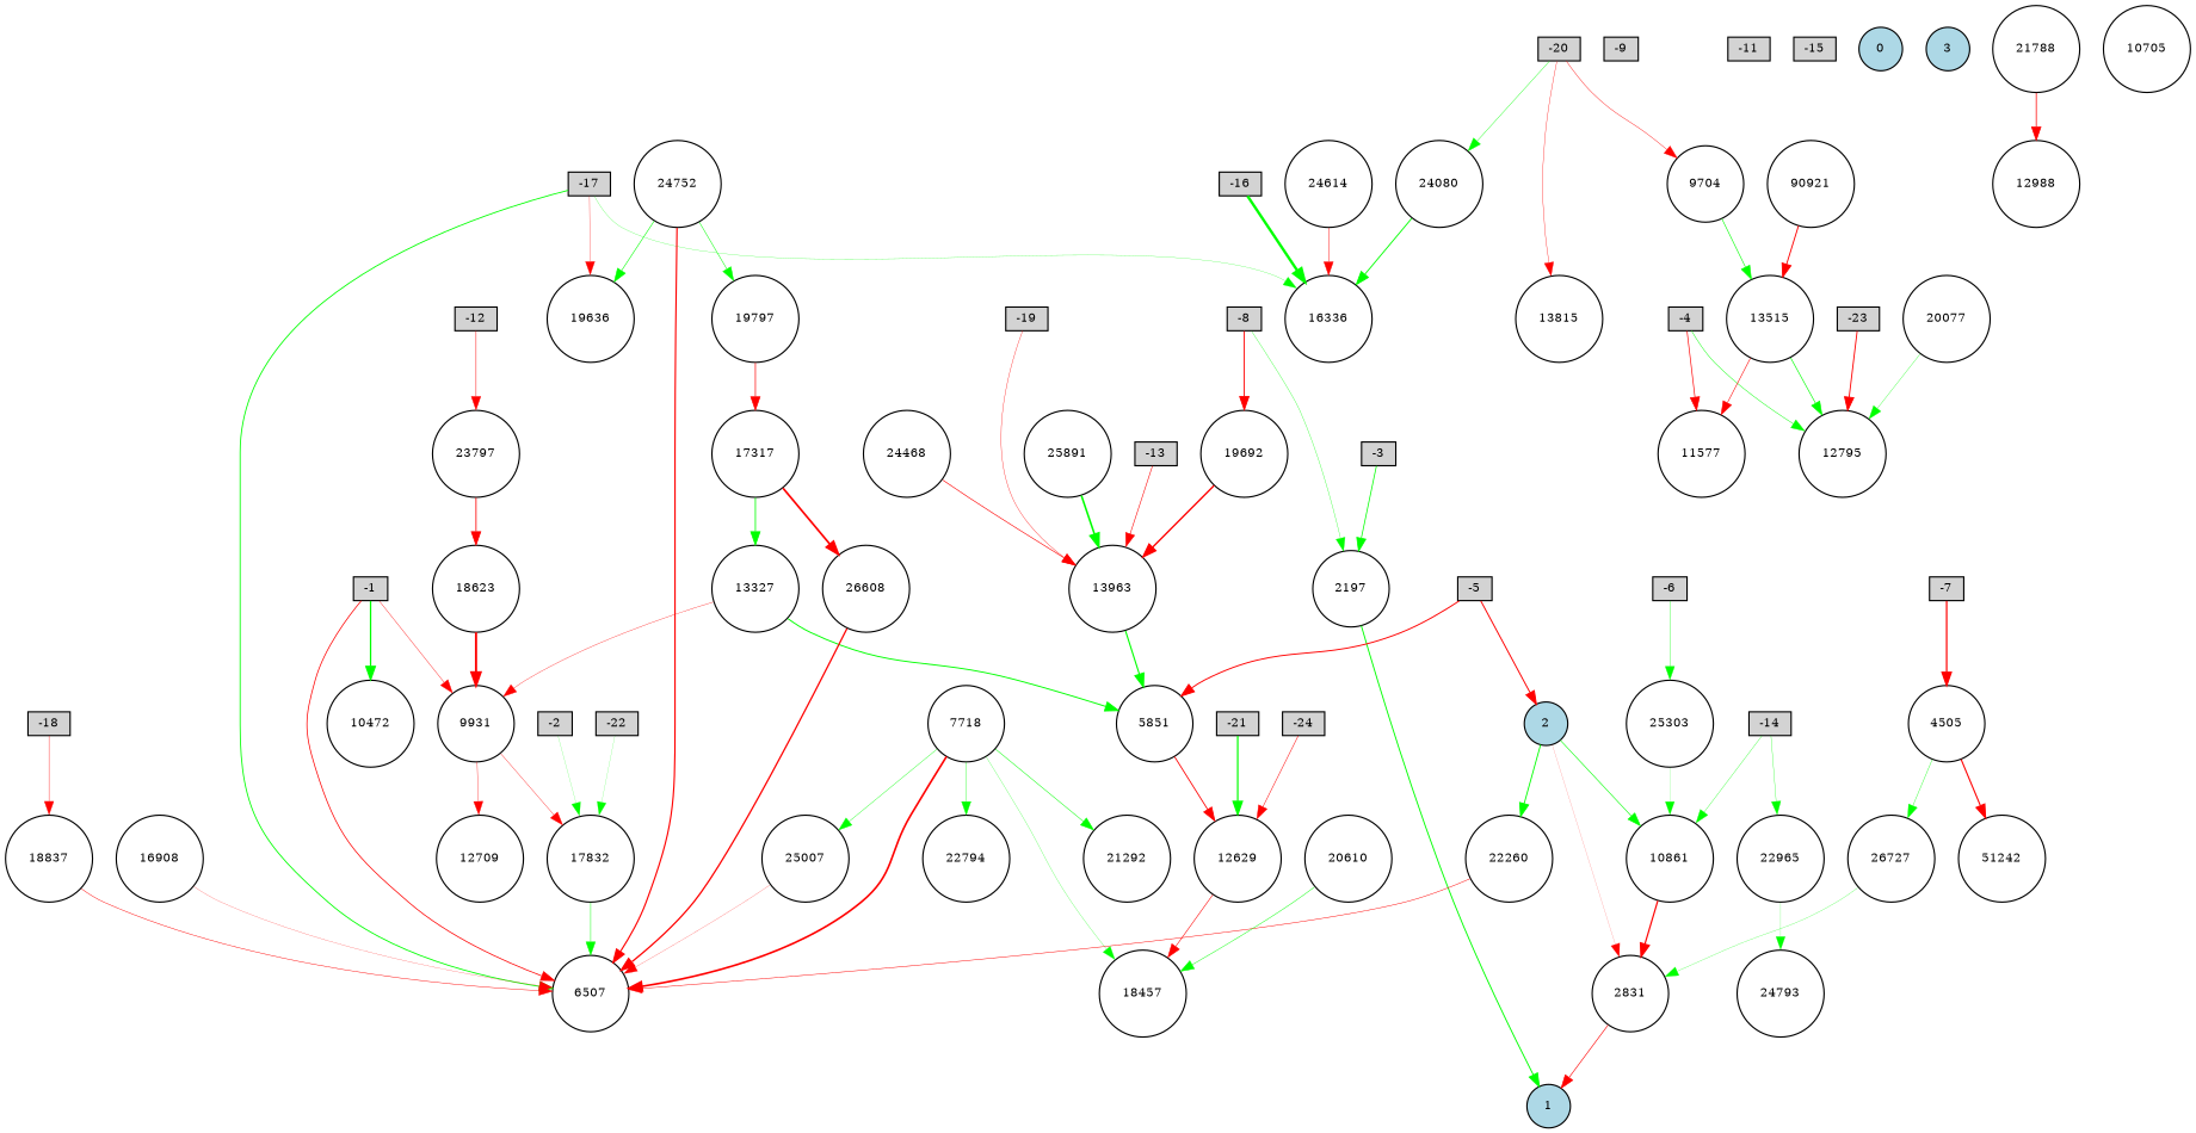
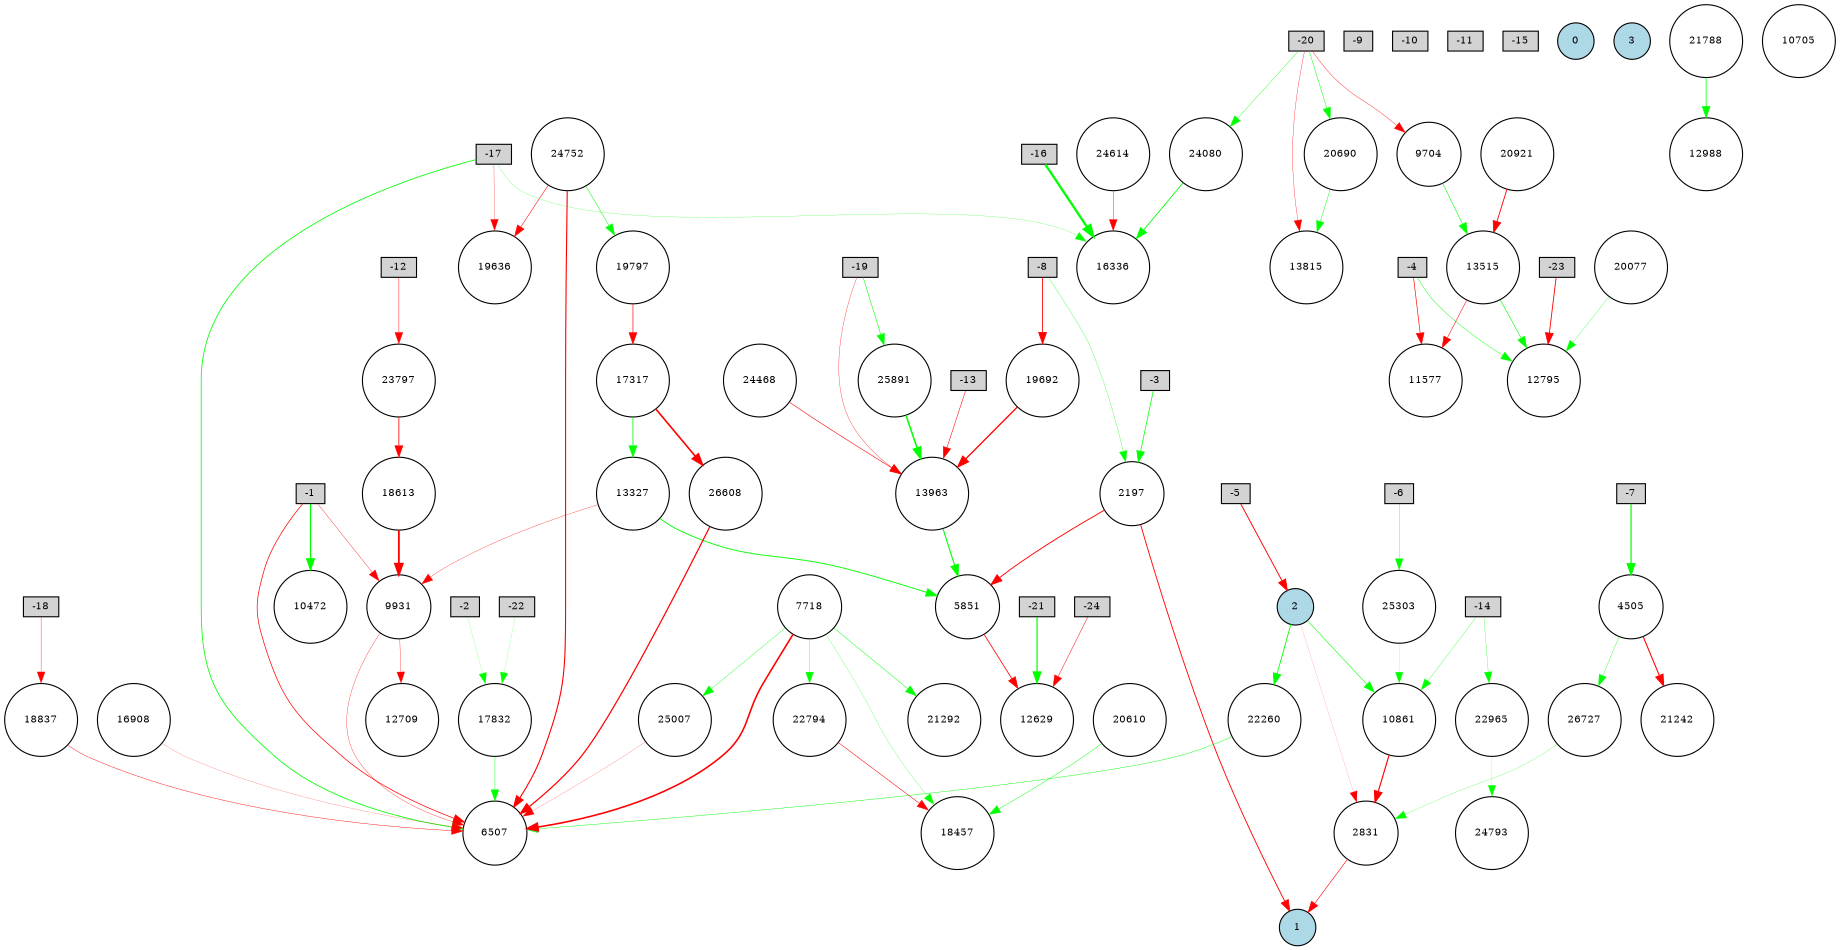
  digraph {
    node [fillcolor=white fontsize=9 shape=circle style=filled]
    edge [color=red style=solid]
    -1 [fillcolor=lightgray height=0.2 shape=box width=0.2]
    9931 [height=0.2 width=0.2]
    10472 [height=0.2 width=0.2]
    6507 [height=0.2 width=0.2]
    12709 [height=0.2 width=0.2]
    -2 [fillcolor=lightgray height=0.2 shape=box width=0.2]
    17832 [height=0.2 width=0.2]
    -3 [fillcolor=lightgray height=0.2 shape=box width=0.2]
    2197 [height=0.2 width=0.2]
    1 [fillcolor=lightblue height=0.2 width=0.2]
    -4 [fillcolor=lightgray height=0.2 shape=box width=0.2]
    11577 [height=0.2 width=0.2]
    12795 [height=0.2 width=0.2]
    -5 [fillcolor=lightgray height=0.2 shape=box width=0.2]
    2 [fillcolor=lightblue height=0.2 width=0.2]
    5851 [height=0.2 width=0.2]
    10861 [height=0.2 width=0.2]
    2831 [height=0.2 width=0.2]
    22260 [height=0.2 width=0.2]
    12629 [height=0.2 width=0.2]
    -6 [fillcolor=lightgray height=0.2 shape=box width=0.2]
    25303 [height=0.2 width=0.2]
    -7 [fillcolor=lightgray height=0.2 shape=box width=0.2]
    4505 [height=0.2 width=0.2]
    26727 [height=0.2 width=0.2]
-   21242 [height=0.2 width=0.2 label=51242]
+   21242 [height=0.2 width=0.2]
    -8 [fillcolor=lightgray height=0.2 shape=box width=0.2]
    19692 [height=0.2 width=0.2]
    13963 [height=0.2 width=0.2]
    -9 [fillcolor=lightgray height=0.2 shape=box width=0.2]
+   -10 [fillcolor=lightgray height=0.2 shape=box width=0.2]
    -11 [fillcolor=lightgray height=0.2 shape=box width=0.2]
    -12 [fillcolor=lightgray height=0.2 shape=box width=0.2]
    23797 [height=0.2 width=0.2]
-   18613 [height=0.2 width=0.2 label=18623]
+   18613 [height=0.2 width=0.2]
    -13 [fillcolor=lightgray height=0.2 shape=box width=0.2]
    -14 [fillcolor=lightgray height=0.2 shape=box width=0.2]
    22965 [height=0.2 width=0.2]
    24793 [height=0.2 width=0.2]
    -15 [fillcolor=lightgray height=0.2 shape=box width=0.2]
    -16 [fillcolor=lightgray height=0.2 shape=box width=0.2]
    16336 [height=0.2 width=0.2]
    -17 [fillcolor=lightgray height=0.2 shape=box width=0.2]
    19636 [height=0.2 width=0.2]
    -18 [fillcolor=lightgray height=0.2 shape=box width=0.2]
    18837 [height=0.2 width=0.2]
    -19 [fillcolor=lightgray height=0.2 shape=box width=0.2]
    25891 [height=0.2 width=0.2]
    -20 [fillcolor=lightgray height=0.2 shape=box width=0.2]
    24080 [height=0.2 width=0.2]
+   20690 [height=0.2 width=0.2]
    9704 [height=0.2 width=0.2]
    13815 [height=0.2 width=0.2]
    13515 [height=0.2 width=0.2]
    -21 [fillcolor=lightgray height=0.2 shape=box width=0.2]
    -22 [fillcolor=lightgray height=0.2 shape=box width=0.2]
    -23 [fillcolor=lightgray height=0.2 shape=box width=0.2]
    -24 [fillcolor=lightgray height=0.2 shape=box width=0.2]
    0 [fillcolor=lightblue height=0.2 width=0.2]
    3 [fillcolor=lightblue height=0.2 width=0.2]
    20610 [height=0.2 width=0.2]
    18457 [height=0.2 width=0.2]
    22794 [height=0.2 width=0.2]
    16908 [height=0.2 width=0.2]
    13327 [height=0.2 width=0.2]
    24468 [height=0.2 width=0.2]
    21788 [height=0.2 width=0.2]
    12988 [height=0.2 width=0.2]
    n69 [height=0.2 label=24752 width=0.2]
    19797 [height=0.2 width=0.2]
    17317 [height=0.2 width=0.2]
    7718 [height=0.2 width=0.2]
    21292 [height=0.2 width=0.2]
    25007 [height=0.2 width=0.2]
    26608 [height=0.2 width=0.2]
    24614 [height=0.2 width=0.2]
-   20921 [height=0.2 width=0.2 label=90921]
+   20921 [height=0.2 width=0.2]
    10705 [height=0.2 width=0.2]
    20077 [height=0.2 width=0.2]
    -1 -> 9931 [penwidth=0.3223763467980357]
    -1 -> 10472 [color=green penwidth=1.1036067871466129]
    -1 -> 6507 [penwidth=0.6485879285830982]
-   9931 -> 17832 [penwidth=0.29426964547437684]
+   9931 -> 6507 [penwidth=0.29426964547437684]
    9931 -> 12709 [penwidth=0.28941737258860456]
    -2 -> 17832 [color=green penwidth=0.14601808279815762]
    17832 -> 6507 [color=green penwidth=0.3964095341684606]
    -3 -> 2197 [color=green penwidth=0.6590286472954817]
-   2197 -> 1 [color=green penwidth=0.8134670899763103]
+   2197 -> 1 [penwidth=0.8134670899763103]
    -4 -> 11577 [penwidth=0.5868023248503551]
    -4 -> 12795 [color=green penwidth=0.3918093265799589]
    -5 -> 2 [penwidth=0.8523178640636774]
-   -5 -> 5851 [penwidth=0.8341819108374852]
+   2197 -> 5851 [penwidth=0.8341819108374852]
    2 -> 10861 [color=green penwidth=0.5174626721897149]
    2 -> 2831 [penwidth=0.11314846307201519]
    2 -> 22260 [color=green penwidth=0.7689903374433148]
    5851 -> 12629 [penwidth=0.7355148333900017]
    10861 -> 2831 [penwidth=1.0418125335224746]
    2831 -> 1 [penwidth=0.5313783966436271]
-   22260 -> 6507 [penwidth=0.405835288049717]
+   22260 -> 6507 [color=green penwidth=0.405835288049717]
    -6 -> 25303 [color=green penwidth=0.29712889788658337]
    25303 -> 10861 [color=green penwidth=0.13453741848391837]
-   -7 -> 4505 [penwidth=1.0905706400116617]
+   -7 -> 4505 [color=green penwidth=1.0905706400116617]
    4505 -> 26727 [color=green penwidth=0.3104026055393587]
    4505 -> 21242 [penwidth=0.9640764095323996]
    26727 -> 2831 [color=green penwidth=0.20789847980367981]
    -8 -> 2197 [color=green penwidth=0.2711469092718529]
    -8 -> 19692 [penwidth=0.7902119888335274]
    19692 -> 13963 [penwidth=1.2045397817774612]
    13963 -> 5851 [color=green penwidth=0.9831549155446057]
    -12 -> 23797 [penwidth=0.4069263782625113]
    23797 -> 18613 [penwidth=0.7209280982443912]
    18613 -> 9931 [penwidth=1.652593824490391]
    -13 -> 13963 [penwidth=0.4862452585086602]
    -14 -> 10861 [color=green penwidth=0.27506138961044446]
    -14 -> 22965 [color=green penwidth=0.26436242063178084]
    22965 -> 24793 [color=green penwidth=0.1624540398478178]
    -16 -> 16336 [color=green penwidth=2.0630985067497867]
    -17 -> 6507 [color=green penwidth=0.7436783032976908]
    -17 -> 16336 [color=green penwidth=0.19511908813246256]
    -17 -> 19636 [penwidth=0.24767799655966496]
    -18 -> 18837 [penwidth=0.31961880592049174]
    18837 -> 6507 [penwidth=0.3861566954830622]
    -19 -> 13963 [penwidth=0.29439557504263636]
+   -19 -> 25891 [color=green penwidth=0.49730917973758193]
    25891 -> 13963 [color=green penwidth=1.3883425938754155]
    -20 -> 24080 [color=green penwidth=0.3219010257686746]
+   -20 -> 20690 [color=green penwidth=0.43226176116053094]
    -20 -> 9704 [penwidth=0.3440482816694709]
    -20 -> 13815 [penwidth=0.3016035978668873]
    24080 -> 16336 [color=green penwidth=0.7771461478403331]
+   20690 -> 13815 [color=green penwidth=0.4070873363923584]
    9704 -> 13515 [color=green penwidth=0.5166695036255795]
    13515 -> 11577 [penwidth=0.479744023280283]
    13515 -> 12795 [color=green penwidth=0.5552598694869195]
    -21 -> 12629 [color=green penwidth=1.0797994942956002]
    -22 -> 17832 [color=green penwidth=0.13897835436066575]
    -23 -> 12795 [penwidth=0.7824270675114127]
    -24 -> 12629 [penwidth=0.4284775203492869]
    20610 -> 18457 [color=green penwidth=0.39593495180443494]
-   12629 -> 18457 [penwidth=0.4812304499364489]
+   22794 -> 18457 [penwidth=0.4812304499364489]
    16908 -> 6507 [penwidth=0.1693222906003473]
    13327 -> 9931 [penwidth=0.2776493624981007]
    13327 -> 5851 [color=green penwidth=0.8237676832508988]
    24468 -> 13963 [penwidth=0.5212701907098245]
-   21788 -> 12988 [penwidth=0.6585833480148877]
+   21788 -> 12988 [color=green penwidth=0.6585833480148877]
    n69 -> 6507 [penwidth=1.0022758061631294]
-   n69 -> 19636 [color=green penwidth=0.4921042515709979]
+   n69 -> 19636 [penwidth=0.4921042515709979]
    n69 -> 19797 [color=green penwidth=0.4309118873293819]
    19797 -> 17317 [penwidth=0.5979073103527067]
    17317 -> 13327 [color=green penwidth=0.7122800714373624]
    17317 -> 26608 [penwidth=1.478609743855764]
    7718 -> 6507 [penwidth=1.4378299959789222]
    7718 -> 18457 [color=green penwidth=0.20785914118767895]
    7718 -> 22794 [color=green penwidth=0.3061455136910516]
    7718 -> 21292 [color=green penwidth=0.42622632201104604]
    7718 -> 25007 [color=green penwidth=0.32236342519017636]
    25007 -> 6507 [penwidth=0.16850599598021193]
    26608 -> 6507 [penwidth=1.1131530436286823]
    24614 -> 16336 [penwidth=0.38647173253546996]
    20921 -> 13515 [penwidth=0.7993144894059628]
    20077 -> 12795 [color=green penwidth=0.26108236912775873]
  }
